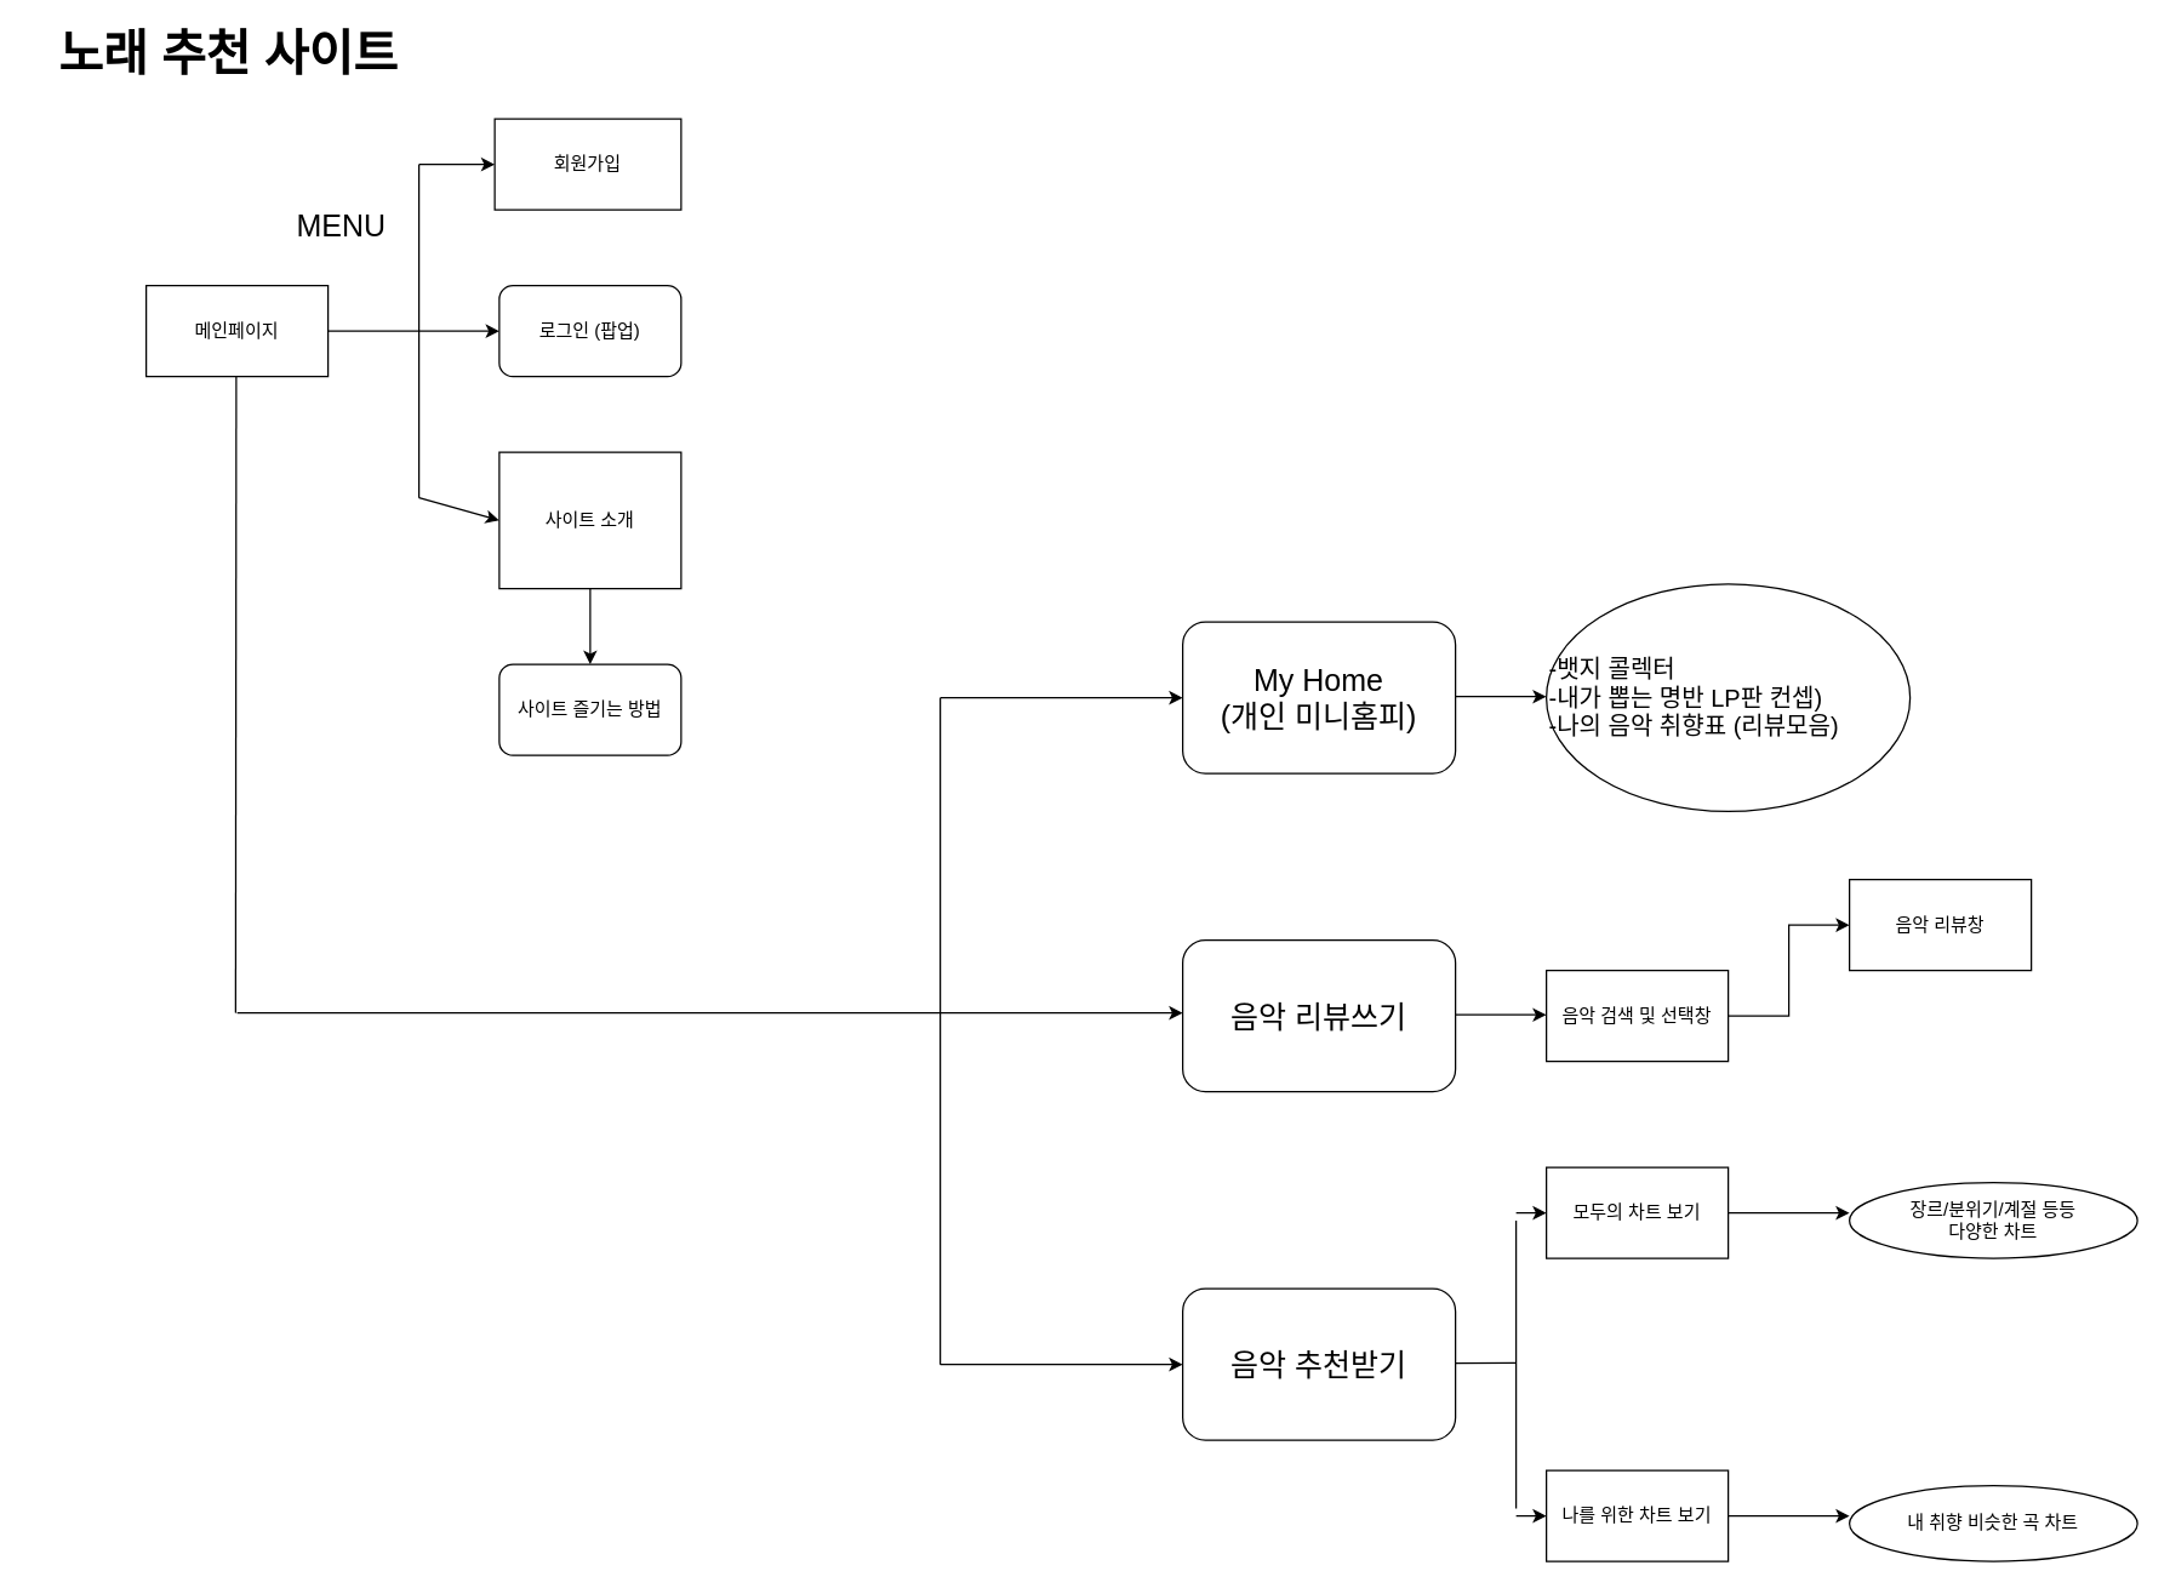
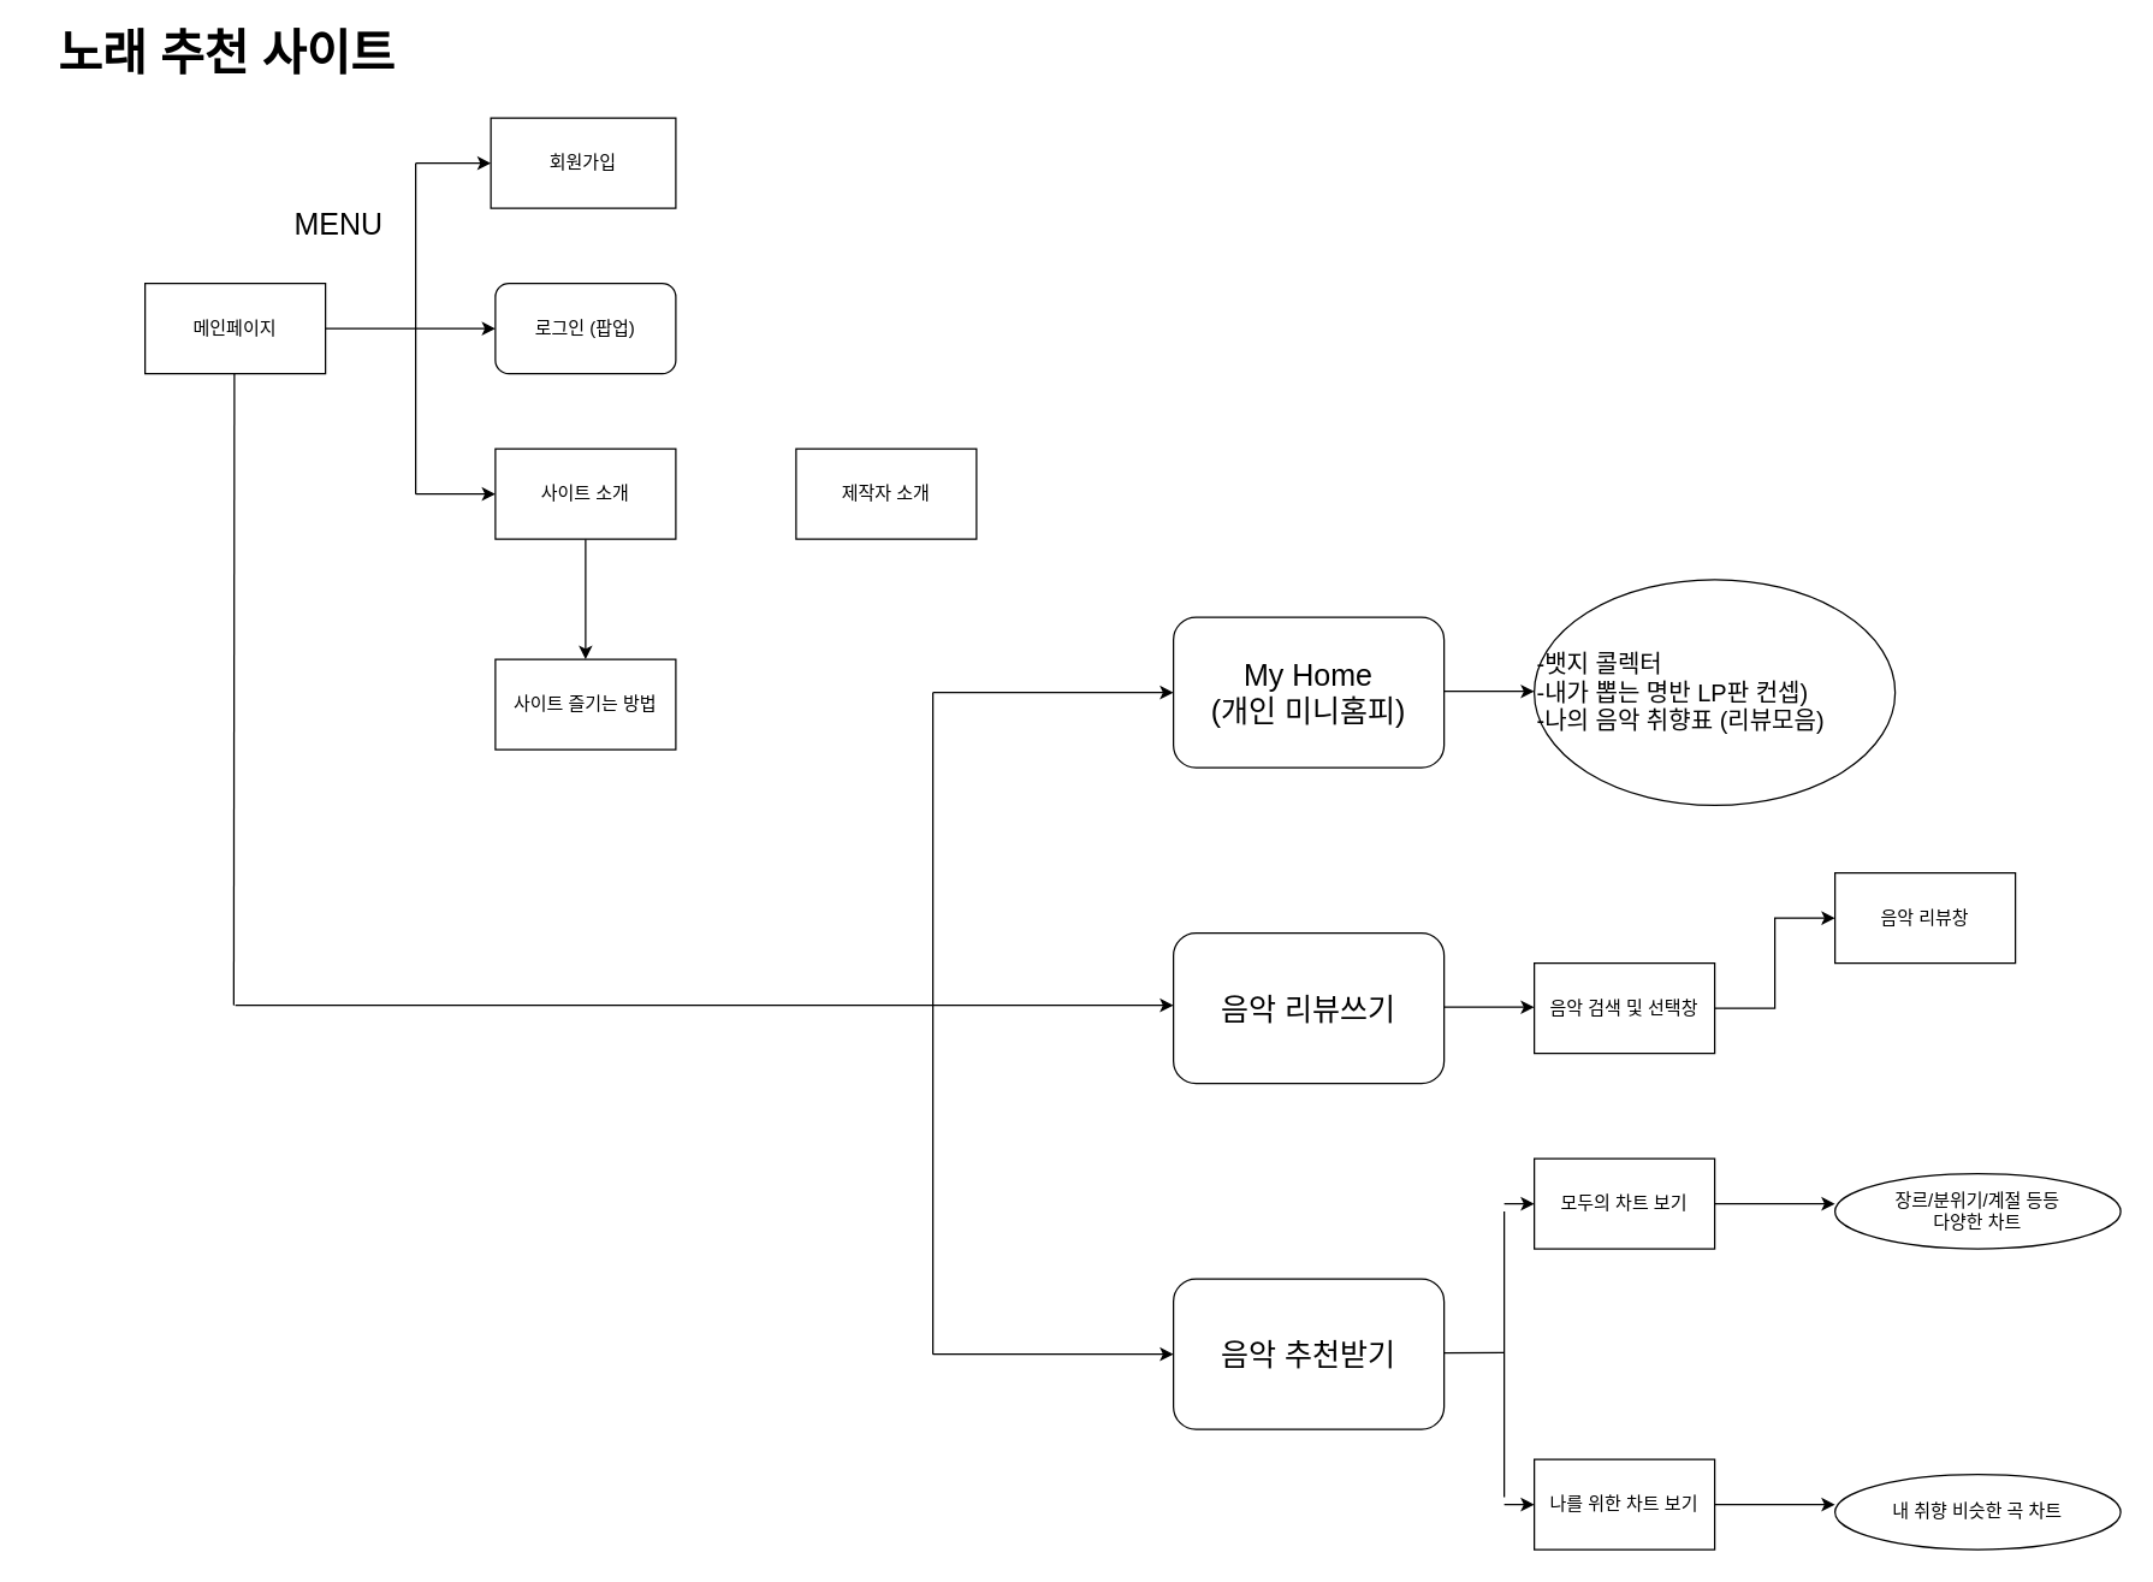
  <mxCell id="0" />
  <mxCell id="1" parent="0" />
  <mxCell id="2" value="메인페이지" style="rounded=0;whiteSpace=wrap;html=1;" parent="1" vertex="1"><mxGeometry x="96" y="188" width="120" height="60" as="geometry" /></mxCell>
  <mxCell id="3" value="로그인 (팝업)" style="whiteSpace=wrap;html=1;rounded=1;" vertex="1" parent="1"><mxGeometry x="329" y="188" width="120" height="60" as="geometry" /></mxCell>
  <mxCell id="4" value="&lt;font style=&quot;font-size: 32px&quot;&gt;&lt;b&gt;노래 추천 사이트&lt;/b&gt;&lt;/font&gt;" style="text;html=1;align=center;verticalAlign=middle;resizable=0;points=[];autosize=1;" vertex="1" parent="1"><mxGeometry width="260" height="30" as="geometry" x="20" y="20" /></mxCell>
  <mxCell id="5" value="" style="endArrow=classic;html=1;entryX=0;entryY=0.5;entryDx=0;entryDy=0;exitX=1;exitY=0.5;exitDx=0;exitDy=0;" edge="1" parent="1" source="2" target="3"><mxGeometry width="50" height="50" relative="1" as="geometry"><mxPoint x="206" y="248" as="sourcePoint" /><mxPoint x="256" y="198" as="targetPoint" /></mxGeometry></mxCell>
  <mxCell id="6" value="" style="endArrow=none;html=1;" edge="1" parent="1"><mxGeometry width="50" height="50" relative="1" as="geometry"><mxPoint x="276" y="328" as="sourcePoint" /><mxPoint x="276" y="108" as="targetPoint" /></mxGeometry></mxCell>
  <mxCell id="7" value="회원가입" style="rounded=0;whiteSpace=wrap;html=1;" vertex="1" parent="1"><mxGeometry x="326" y="78" width="123" height="60" as="geometry" /></mxCell>
  <mxCell id="8" value="" style="edgeStyle=orthogonalEdgeStyle;rounded=0;orthogonalLoop=1;jettySize=auto;html=1;" edge="1" parent="1" source="9" target="10"><mxGeometry relative="1" as="geometry" /></mxCell>
- <mxCell id="9" value="사이트 소개" style="rounded=0;whiteSpace=wrap;html=1;" vertex="1" parent="1"><mxGeometry x="329" y="298" width="120" height="90" as="geometry" /></mxCell>
- <mxCell id="10" value="사이트 즐기는 방법" style="whiteSpace=wrap;html=1;rounded=1;" vertex="1" parent="1"><mxGeometry x="329" y="438" width="120" height="60" as="geometry" /></mxCell>
+ <mxCell id="9" value="사이트 소개" style="rounded=0;whiteSpace=wrap;html=1;" vertex="1" parent="1"><mxGeometry x="329" y="298" width="120" height="60" as="geometry" /></mxCell>
+ <mxCell id="10" value="사이트 즐기는 방법" style="rounded=0;whiteSpace=wrap;html=1;" vertex="1" parent="1"><mxGeometry x="329" y="438" width="120" height="60" as="geometry" /></mxCell>
+ <mxCell id="11" value="제작자 소개" style="rounded=0;whiteSpace=wrap;html=1;" vertex="1" parent="1"><mxGeometry x="529" y="298" width="120" height="60" as="geometry" /></mxCell>
  <mxCell id="12" value="" style="endArrow=classic;html=1;entryX=0;entryY=0.5;entryDx=0;entryDy=0;" edge="1" parent="1" target="7"><mxGeometry width="50" height="50" relative="1" as="geometry"><mxPoint x="276" y="108" as="sourcePoint" /><mxPoint x="316" y="108" as="targetPoint" /></mxGeometry></mxCell>
  <mxCell id="13" value="" style="endArrow=classic;html=1;entryX=0;entryY=0.5;entryDx=0;entryDy=0;" edge="1" parent="1" target="9"><mxGeometry width="50" height="50" relative="1" as="geometry"><mxPoint x="276" y="328" as="sourcePoint" /><mxPoint x="326" y="278" as="targetPoint" /></mxGeometry></mxCell>
  <mxCell id="14" value="&lt;font style=&quot;font-size: 20px&quot;&gt;MENU&lt;/font&gt;" style="text;html=1;strokeColor=none;fillColor=none;align=center;verticalAlign=middle;whiteSpace=wrap;rounded=0;" vertex="1" parent="1"><mxGeometry x="205" y="138" width="40" height="20" as="geometry" /></mxCell>
  <mxCell id="15" value="" style="endArrow=none;html=1;" edge="1" parent="1"><mxGeometry width="50" height="50" relative="1" as="geometry"><mxPoint x="155" y="668" as="sourcePoint" /><mxPoint x="155.41" y="248" as="targetPoint" /></mxGeometry></mxCell>
  <mxCell id="16" value="" style="endArrow=classic;html=1;" edge="1" parent="1"><mxGeometry width="50" height="50" relative="1" as="geometry"><mxPoint x="156" y="668" as="sourcePoint" /><mxPoint x="780" y="668" as="targetPoint" /></mxGeometry></mxCell>
  <mxCell id="17" value="" style="endArrow=none;html=1;" edge="1" parent="1"><mxGeometry width="50" height="50" relative="1" as="geometry"><mxPoint x="620" y="900" as="sourcePoint" /><mxPoint x="620" y="460" as="targetPoint" /></mxGeometry></mxCell>
  <mxCell id="18" value="" style="endArrow=classic;html=1;" edge="1" parent="1"><mxGeometry width="50" height="50" relative="1" as="geometry"><mxPoint x="620" y="460" as="sourcePoint" /><mxPoint x="780" y="460" as="targetPoint" /></mxGeometry></mxCell>
  <mxCell id="19" value="" style="endArrow=classic;html=1;" edge="1" parent="1"><mxGeometry width="50" height="50" relative="1" as="geometry"><mxPoint x="620" y="900" as="sourcePoint" /><mxPoint x="780" y="900" as="targetPoint" /></mxGeometry></mxCell>
  <mxCell id="20" value="&lt;font style=&quot;font-size: 20px&quot;&gt;My Home&lt;br&gt;(개인 미니홈피)&lt;/font&gt;" style="rounded=1;whiteSpace=wrap;html=1;" vertex="1" parent="1"><mxGeometry x="780" y="410" width="180" height="100" as="geometry" /></mxCell>
  <mxCell id="21" value="&lt;font style=&quot;font-size: 20px&quot;&gt;음악 리뷰쓰기&lt;/font&gt;" style="rounded=1;whiteSpace=wrap;html=1;" vertex="1" parent="1"><mxGeometry x="780" y="620" width="180" height="100" as="geometry" /></mxCell>
  <mxCell id="22" value="&lt;font style=&quot;font-size: 20px&quot;&gt;음악 추천받기&lt;/font&gt;" style="rounded=1;whiteSpace=wrap;html=1;" vertex="1" parent="1"><mxGeometry x="780" y="850" width="180" height="100" as="geometry" /></mxCell>
  <mxCell id="23" value="" style="endArrow=classic;html=1;" edge="1" parent="1"><mxGeometry width="50" height="50" relative="1" as="geometry"><mxPoint x="960" y="459.29" as="sourcePoint" /><mxPoint x="1020" y="459.29" as="targetPoint" /></mxGeometry></mxCell>
  <mxCell id="24" value="&lt;font style=&quot;font-size: 16px&quot;&gt;-뱃지 콜렉터&lt;br&gt;-내가 뽑는 명반 LP판 컨셉)&lt;br&gt;-나의 음악 취향표 (리뷰모음)&lt;/font&gt;" style="ellipse;whiteSpace=wrap;html=1;align=left;" vertex="1" parent="1"><mxGeometry x="1020" y="385" width="240" height="150" as="geometry" /></mxCell>
  <mxCell id="25" value="" style="endArrow=classic;html=1;" edge="1" parent="1"><mxGeometry width="50" height="50" relative="1" as="geometry"><mxPoint x="960" y="669.29" as="sourcePoint" /><mxPoint x="1020" y="669.29" as="targetPoint" /></mxGeometry></mxCell>
  <mxCell id="26" value="" style="edgeStyle=orthogonalEdgeStyle;rounded=0;orthogonalLoop=1;jettySize=auto;html=1;" edge="1" parent="1" source="27" target="28"><mxGeometry relative="1" as="geometry" /></mxCell>
  <mxCell id="27" value="음악 검색 및 선택창" style="rounded=0;whiteSpace=wrap;html=1;" vertex="1" parent="1"><mxGeometry x="1020" y="640" width="120" height="60" as="geometry" /></mxCell>
  <mxCell id="28" value="음악 리뷰창" style="rounded=0;whiteSpace=wrap;html=1;" vertex="1" parent="1"><mxGeometry x="1220" y="580" width="120" height="60" as="geometry" /></mxCell>
  <mxCell id="29" value="" style="endArrow=none;html=1;" edge="1" parent="1"><mxGeometry width="50" height="50" relative="1" as="geometry"><mxPoint x="960" y="899.29" as="sourcePoint" /><mxPoint x="1000" y="899" as="targetPoint" /></mxGeometry></mxCell>
  <mxCell id="30" value="" style="endArrow=none;html=1;" edge="1" parent="1"><mxGeometry width="50" height="50" relative="1" as="geometry"><mxPoint x="1000" y="995" as="sourcePoint" /><mxPoint x="1000" y="805" as="targetPoint" /></mxGeometry></mxCell>
  <mxCell id="31" value="" style="endArrow=classic;html=1;" edge="1" parent="1"><mxGeometry width="50" height="50" relative="1" as="geometry"><mxPoint x="1000" y="800" as="sourcePoint" /><mxPoint x="1020" y="800" as="targetPoint" /></mxGeometry></mxCell>
  <mxCell id="32" value="" style="endArrow=classic;html=1;" edge="1" parent="1"><mxGeometry width="50" height="50" relative="1" as="geometry"><mxPoint x="1000" y="1000" as="sourcePoint" /><mxPoint x="1020" y="1000" as="targetPoint" /></mxGeometry></mxCell>
  <mxCell id="33" value="" style="edgeStyle=orthogonalEdgeStyle;rounded=0;orthogonalLoop=1;jettySize=auto;html=1;" edge="1" parent="1" source="34"><mxGeometry relative="1" as="geometry"><mxPoint x="1220" y="800" as="targetPoint" /></mxGeometry></mxCell>
  <mxCell id="34" value="모두의 차트 보기" style="rounded=0;whiteSpace=wrap;html=1;" vertex="1" parent="1"><mxGeometry x="1020" y="770" width="120" height="60" as="geometry" /></mxCell>
  <mxCell id="35" value="" style="edgeStyle=orthogonalEdgeStyle;rounded=0;orthogonalLoop=1;jettySize=auto;html=1;" edge="1" parent="1" source="36"><mxGeometry relative="1" as="geometry"><mxPoint x="1220" y="1000" as="targetPoint" /></mxGeometry></mxCell>
  <mxCell id="36" value="나를 위한 차트 보기" style="rounded=0;whiteSpace=wrap;html=1;" vertex="1" parent="1"><mxGeometry x="1020" y="970" width="120" height="60" as="geometry" /></mxCell>
  <mxCell id="37" value="장르/분위기/계절 등등&lt;br&gt;다양한 차트" style="ellipse;whiteSpace=wrap;html=1;" vertex="1" parent="1"><mxGeometry x="1220" y="780" width="190" height="50" as="geometry" /></mxCell>
  <mxCell id="38" value="내 취향 비슷한 곡 차트" style="ellipse;whiteSpace=wrap;html=1;" vertex="1" parent="1"><mxGeometry x="1220" y="980" width="190" height="50" as="geometry" /></mxCell>
